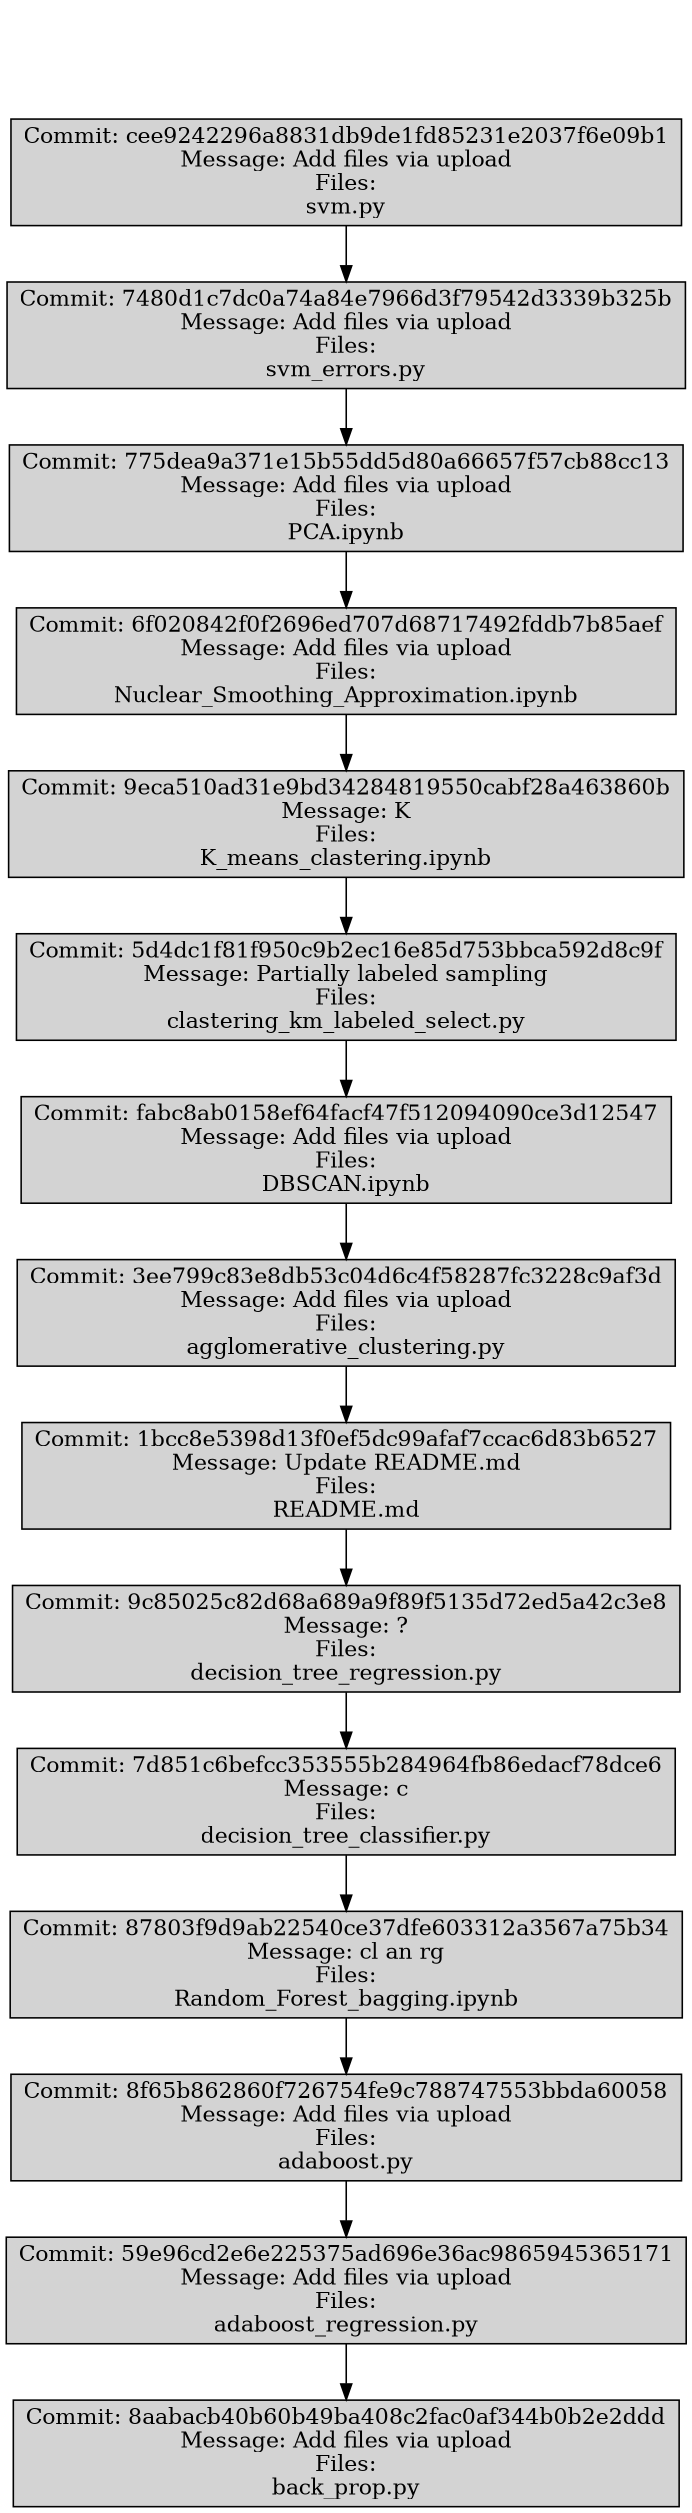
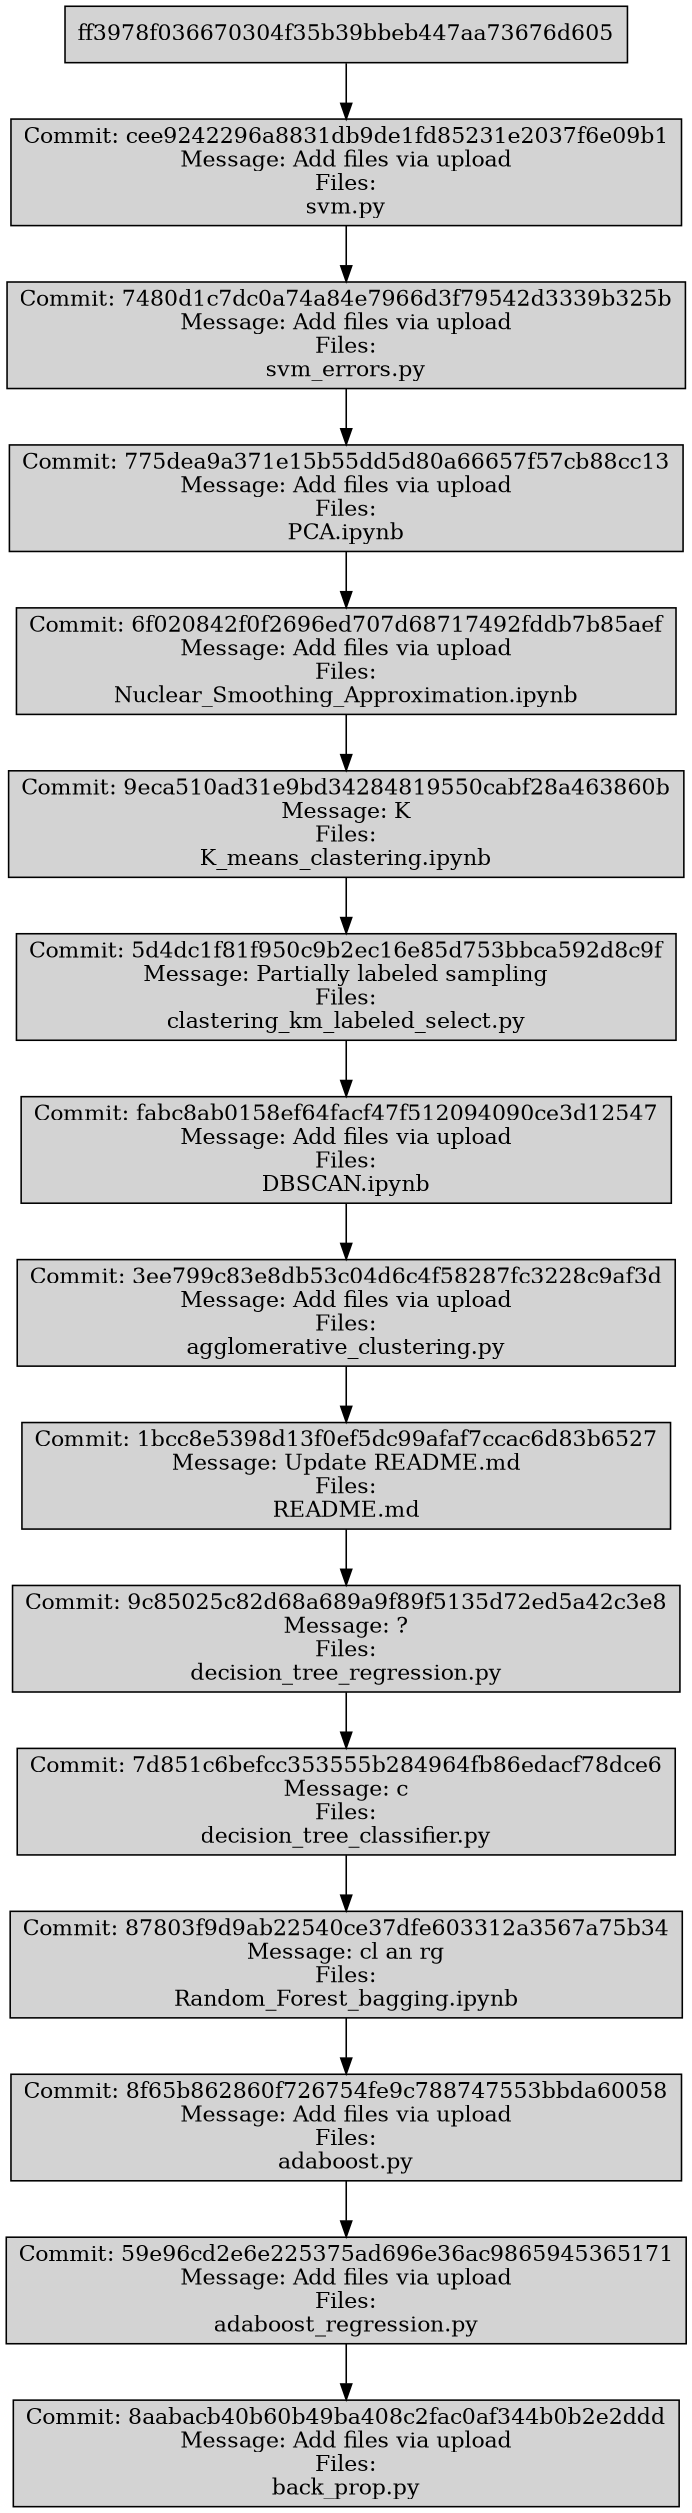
  digraph {
    rankdir=TB
    node [fillcolor="#D3D3D3" shape=box style=filled]
    n1 [label="Commit: cee9242296a8831db9de1fd85231e2037f6e09b1\nMessage: Add files via upload\nFiles:\nsvm.py"]
    n2 [label="Commit: 7480d1c7dc0a74a84e7966d3f79542d3339b325b\nMessage: Add files via upload\nFiles:\nsvm_errors.py"]
+   ff3978f036670304f35b39bbeb447aa73676d605
    n4 [label="Commit: 775dea9a371e15b55dd5d80a66657f57cb88cc13\nMessage: Add files via upload\nFiles:\nPCA.ipynb"]
    n5 [label="Commit: 6f020842f0f2696ed707d68717492fddb7b85aef\nMessage: Add files via upload\nFiles:\nNuclear_Smoothing_Approximation.ipynb"]
    n6 [label="Commit: 9eca510ad31e9bd34284819550cabf28a463860b\nMessage: K\nFiles:\nK_means_clastering.ipynb"]
    n7 [label="Commit: 5d4dc1f81f950c9b2ec16e85d753bbca592d8c9f\nMessage: Partially labeled sampling\nFiles:\nclastering_km_labeled_select.py"]
    n8 [label="Commit: fabc8ab0158ef64facf47f512094090ce3d12547\nMessage: Add files via upload\nFiles:\nDBSCAN.ipynb"]
    n9 [label="Commit: 3ee799c83e8db53c04d6c4f58287fc3228c9af3d\nMessage: Add files via upload\nFiles:\nagglomerative_clustering.py"]
    n10 [label="Commit: 1bcc8e5398d13f0ef5dc99afaf7ccac6d83b6527\nMessage: Update README.md\nFiles:\nREADME.md"]
    n11 [label="Commit: 9c85025c82d68a689a9f89f5135d72ed5a42c3e8\nMessage: ?\nFiles:\ndecision_tree_regression.py"]
    n12 [label="Commit: 7d851c6befcc353555b284964fb86edacf78dce6\nMessage: c\nFiles:\ndecision_tree_classifier.py"]
    n13 [label="Commit: 87803f9d9ab22540ce37dfe603312a3567a75b34\nMessage: cl an rg\nFiles:\nRandom_Forest_bagging.ipynb"]
    n14 [label="Commit: 8f65b862860f726754fe9c788747553bbda60058\nMessage: Add files via upload\nFiles:\nadaboost.py"]
    n15 [label="Commit: 59e96cd2e6e225375ad696e36ac9865945365171\nMessage: Add files via upload\nFiles:\nadaboost_regression.py"]
    n16 [label="Commit: 8aabacb40b60b49ba408c2fac0af344b0b2e2ddd\nMessage: Add files via upload\nFiles:\nback_prop.py"]
    n1 -> n2
    n2 -> n4
+   ff3978f036670304f35b39bbeb447aa73676d605 -> n1
    n4 -> n5
    n5 -> n6
    n6 -> n7
    n7 -> n8
    n8 -> n9
    n9 -> n10
    n10 -> n11
    n11 -> n12
    n12 -> n13
    n13 -> n14
    n14 -> n15
    n15 -> n16
  }
